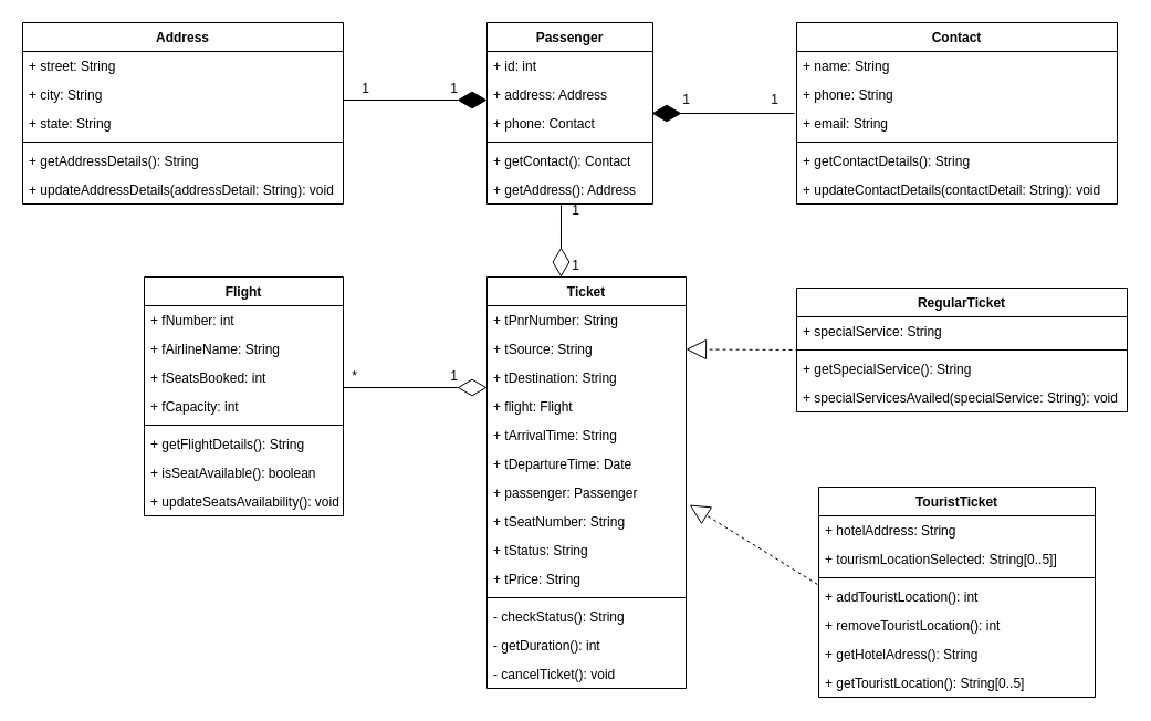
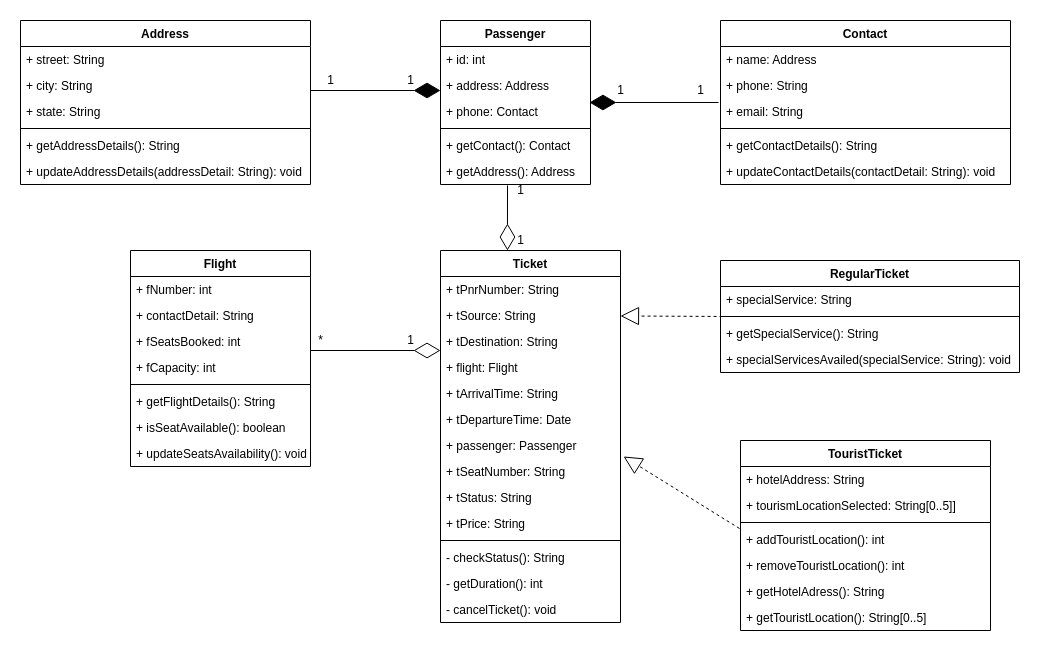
  <mxCell id="0" />
  <mxCell id="1" parent="0" />
  <mxCell id="2" value="Passenger" style="swimlane;fontStyle=1;align=center;verticalAlign=top;childLayout=stackLayout;horizontal=1;startSize=26;horizontalStack=0;resizeParent=1;resizeParentMax=0;resizeLast=0;collapsible=1;marginBottom=0;" vertex="1" parent="1"><mxGeometry x="440" y="20" width="150" height="164" as="geometry"><mxRectangle x="200" y="120" width="80" height="26" as="alternateBounds" /></mxGeometry></mxCell>
  <mxCell id="3" value="+ id: int" style="text;strokeColor=none;fillColor=none;align=left;verticalAlign=top;spacingLeft=4;spacingRight=4;overflow=hidden;rotatable=0;points=[[0,0.5],[1,0.5]];portConstraint=eastwest;" vertex="1" parent="2"><mxGeometry y="26" width="150" height="26" as="geometry" /></mxCell>
  <mxCell id="4" value="+ address: Address" style="text;strokeColor=none;fillColor=none;align=left;verticalAlign=top;spacingLeft=4;spacingRight=4;overflow=hidden;rotatable=0;points=[[0,0.5],[1,0.5]];portConstraint=eastwest;" vertex="1" parent="2"><mxGeometry y="52" width="150" height="26" as="geometry" /></mxCell>
  <mxCell id="5" value="+ phone: Contact" style="text;strokeColor=none;fillColor=none;align=left;verticalAlign=top;spacingLeft=4;spacingRight=4;overflow=hidden;rotatable=0;points=[[0,0.5],[1,0.5]];portConstraint=eastwest;" vertex="1" parent="2"><mxGeometry y="78" width="150" height="26" as="geometry" /></mxCell>
  <mxCell id="6" value="" style="line;strokeWidth=1;fillColor=none;align=left;verticalAlign=middle;spacingTop=-1;spacingLeft=3;spacingRight=3;rotatable=0;labelPosition=right;points=[];portConstraint=eastwest;" vertex="1" parent="2"><mxGeometry y="104" width="150" height="8" as="geometry" /></mxCell>
  <mxCell id="7" value="+ getContact(): Contact" style="text;strokeColor=none;fillColor=none;align=left;verticalAlign=top;spacingLeft=4;spacingRight=4;overflow=hidden;rotatable=0;points=[[0,0.5],[1,0.5]];portConstraint=eastwest;" vertex="1" parent="2"><mxGeometry y="112" width="150" height="26" as="geometry" /></mxCell>
  <mxCell id="8" value="+ getAddress(): Address" style="text;strokeColor=none;fillColor=none;align=left;verticalAlign=top;spacingLeft=4;spacingRight=4;overflow=hidden;rotatable=0;points=[[0,0.5],[1,0.5]];portConstraint=eastwest;" vertex="1" parent="2"><mxGeometry y="138" width="150" height="26" as="geometry" /></mxCell>
  <mxCell id="9" value="Contact" style="swimlane;fontStyle=1;align=center;verticalAlign=top;childLayout=stackLayout;horizontal=1;startSize=26;horizontalStack=0;resizeParent=1;resizeParentMax=0;resizeLast=0;collapsible=1;marginBottom=0;" vertex="1" parent="1"><mxGeometry x="720" y="20" width="290" height="164" as="geometry"><mxRectangle x="200" y="120" width="80" height="26" as="alternateBounds" /></mxGeometry></mxCell>
- <mxCell id="10" value="+ name: String" style="text;strokeColor=none;fillColor=none;align=left;verticalAlign=top;spacingLeft=4;spacingRight=4;overflow=hidden;rotatable=0;points=[[0,0.5],[1,0.5]];portConstraint=eastwest;" vertex="1" parent="9"><mxGeometry y="26" width="290" height="26" as="geometry" /></mxCell>
+ <mxCell id="10" value="+ name: Address" style="text;strokeColor=none;fillColor=none;align=left;verticalAlign=top;spacingLeft=4;spacingRight=4;overflow=hidden;rotatable=0;points=[[0,0.5],[1,0.5]];portConstraint=eastwest;" vertex="1" parent="9"><mxGeometry y="26" width="290" height="26" as="geometry" /></mxCell>
  <mxCell id="11" value="+ phone: String" style="text;strokeColor=none;fillColor=none;align=left;verticalAlign=top;spacingLeft=4;spacingRight=4;overflow=hidden;rotatable=0;points=[[0,0.5],[1,0.5]];portConstraint=eastwest;" vertex="1" parent="9"><mxGeometry y="52" width="290" height="26" as="geometry" /></mxCell>
  <mxCell id="12" value="+ email: String" style="text;strokeColor=none;fillColor=none;align=left;verticalAlign=top;spacingLeft=4;spacingRight=4;overflow=hidden;rotatable=0;points=[[0,0.5],[1,0.5]];portConstraint=eastwest;" vertex="1" parent="9"><mxGeometry y="78" width="290" height="26" as="geometry" /></mxCell>
  <mxCell id="13" value="" style="line;strokeWidth=1;fillColor=none;align=left;verticalAlign=middle;spacingTop=-1;spacingLeft=3;spacingRight=3;rotatable=0;labelPosition=right;points=[];portConstraint=eastwest;" vertex="1" parent="9"><mxGeometry y="104" width="290" height="8" as="geometry" /></mxCell>
  <mxCell id="14" value="+ getContactDetails(): String" style="text;strokeColor=none;fillColor=none;align=left;verticalAlign=top;spacingLeft=4;spacingRight=4;overflow=hidden;rotatable=0;points=[[0,0.5],[1,0.5]];portConstraint=eastwest;" vertex="1" parent="9"><mxGeometry y="112" width="290" height="26" as="geometry" /></mxCell>
  <mxCell id="15" value="+ updateContactDetails(contactDetail: String): void" style="text;strokeColor=none;fillColor=none;align=left;verticalAlign=top;spacingLeft=4;spacingRight=4;overflow=hidden;rotatable=0;points=[[0,0.5],[1,0.5]];portConstraint=eastwest;" vertex="1" parent="9"><mxGeometry y="138" width="290" height="26" as="geometry" /></mxCell>
  <mxCell id="16" value="Address" style="swimlane;fontStyle=1;align=center;verticalAlign=top;childLayout=stackLayout;horizontal=1;startSize=26;horizontalStack=0;resizeParent=1;resizeParentMax=0;resizeLast=0;collapsible=1;marginBottom=0;" vertex="1" parent="1"><mxGeometry x="20" y="20" width="290" height="164" as="geometry"><mxRectangle x="200" y="120" width="80" height="26" as="alternateBounds" /></mxGeometry></mxCell>
  <mxCell id="17" value="+ street: String" style="text;strokeColor=none;fillColor=none;align=left;verticalAlign=top;spacingLeft=4;spacingRight=4;overflow=hidden;rotatable=0;points=[[0,0.5],[1,0.5]];portConstraint=eastwest;" vertex="1" parent="16"><mxGeometry y="26" width="290" height="26" as="geometry" /></mxCell>
  <mxCell id="18" value="+ city: String" style="text;strokeColor=none;fillColor=none;align=left;verticalAlign=top;spacingLeft=4;spacingRight=4;overflow=hidden;rotatable=0;points=[[0,0.5],[1,0.5]];portConstraint=eastwest;" vertex="1" parent="16"><mxGeometry y="52" width="290" height="26" as="geometry" /></mxCell>
  <mxCell id="19" value="+ state: String" style="text;strokeColor=none;fillColor=none;align=left;verticalAlign=top;spacingLeft=4;spacingRight=4;overflow=hidden;rotatable=0;points=[[0,0.5],[1,0.5]];portConstraint=eastwest;" vertex="1" parent="16"><mxGeometry y="78" width="290" height="26" as="geometry" /></mxCell>
  <mxCell id="20" value="" style="line;strokeWidth=1;fillColor=none;align=left;verticalAlign=middle;spacingTop=-1;spacingLeft=3;spacingRight=3;rotatable=0;labelPosition=right;points=[];portConstraint=eastwest;" vertex="1" parent="16"><mxGeometry y="104" width="290" height="8" as="geometry" /></mxCell>
  <mxCell id="21" value="+ getAddressDetails(): String" style="text;strokeColor=none;fillColor=none;align=left;verticalAlign=top;spacingLeft=4;spacingRight=4;overflow=hidden;rotatable=0;points=[[0,0.5],[1,0.5]];portConstraint=eastwest;" vertex="1" parent="16"><mxGeometry y="112" width="290" height="26" as="geometry" /></mxCell>
  <mxCell id="22" value="+ updateAddressDetails(addressDetail: String): void" style="text;strokeColor=none;fillColor=none;align=left;verticalAlign=top;spacingLeft=4;spacingRight=4;overflow=hidden;rotatable=0;points=[[0,0.5],[1,0.5]];portConstraint=eastwest;" vertex="1" parent="16"><mxGeometry y="138" width="290" height="26" as="geometry" /></mxCell>
  <mxCell id="23" value="RegularTicket" style="swimlane;fontStyle=1;align=center;verticalAlign=top;childLayout=stackLayout;horizontal=1;startSize=26;horizontalStack=0;resizeParent=1;resizeParentMax=0;resizeLast=0;collapsible=1;marginBottom=0;" vertex="1" parent="1"><mxGeometry x="720" y="260" width="299" height="112" as="geometry"><mxRectangle x="200" y="120" width="80" height="26" as="alternateBounds" /></mxGeometry></mxCell>
  <mxCell id="24" value="+ specialService: String" style="text;strokeColor=none;fillColor=none;align=left;verticalAlign=top;spacingLeft=4;spacingRight=4;overflow=hidden;rotatable=0;points=[[0,0.5],[1,0.5]];portConstraint=eastwest;" vertex="1" parent="23"><mxGeometry y="26" width="299" height="26" as="geometry" /></mxCell>
  <mxCell id="25" value="" style="line;strokeWidth=1;fillColor=none;align=left;verticalAlign=middle;spacingTop=-1;spacingLeft=3;spacingRight=3;rotatable=0;labelPosition=right;points=[];portConstraint=eastwest;" vertex="1" parent="23"><mxGeometry y="52" width="299" height="8" as="geometry" /></mxCell>
  <mxCell id="26" value="+ getSpecialService(): String" style="text;strokeColor=none;fillColor=none;align=left;verticalAlign=top;spacingLeft=4;spacingRight=4;overflow=hidden;rotatable=0;points=[[0,0.5],[1,0.5]];portConstraint=eastwest;" vertex="1" parent="23"><mxGeometry y="60" width="299" height="26" as="geometry" /></mxCell>
  <mxCell id="27" value="+ specialServicesAvailed(specialService: String): void" style="text;strokeColor=none;fillColor=none;align=left;verticalAlign=top;spacingLeft=4;spacingRight=4;overflow=hidden;rotatable=0;points=[[0,0.5],[1,0.5]];portConstraint=eastwest;" vertex="1" parent="23"><mxGeometry y="86" width="299" height="26" as="geometry" /></mxCell>
  <mxCell id="28" value="TouristTicket&#10;" style="swimlane;fontStyle=1;align=center;verticalAlign=top;childLayout=stackLayout;horizontal=1;startSize=26;horizontalStack=0;resizeParent=1;resizeParentMax=0;resizeLast=0;collapsible=1;marginBottom=0;" vertex="1" parent="1"><mxGeometry x="740" y="440" width="250" height="190" as="geometry"><mxRectangle x="200" y="120" width="80" height="26" as="alternateBounds" /></mxGeometry></mxCell>
  <mxCell id="29" value="+ hotelAddress: String" style="text;strokeColor=none;fillColor=none;align=left;verticalAlign=top;spacingLeft=4;spacingRight=4;overflow=hidden;rotatable=0;points=[[0,0.5],[1,0.5]];portConstraint=eastwest;" vertex="1" parent="28"><mxGeometry y="26" width="250" height="26" as="geometry" /></mxCell>
  <mxCell id="30" value="+ tourismLocationSelected: String[0..5]]" style="text;strokeColor=none;fillColor=none;align=left;verticalAlign=top;spacingLeft=4;spacingRight=4;overflow=hidden;rotatable=0;points=[[0,0.5],[1,0.5]];portConstraint=eastwest;" vertex="1" parent="28"><mxGeometry y="52" width="250" height="26" as="geometry" /></mxCell>
  <mxCell id="31" value="" style="line;strokeWidth=1;fillColor=none;align=left;verticalAlign=middle;spacingTop=-1;spacingLeft=3;spacingRight=3;rotatable=0;labelPosition=right;points=[];portConstraint=eastwest;" vertex="1" parent="28"><mxGeometry y="78" width="250" height="8" as="geometry" /></mxCell>
  <mxCell id="32" value="+ addTouristLocation(): int" style="text;strokeColor=none;fillColor=none;align=left;verticalAlign=top;spacingLeft=4;spacingRight=4;overflow=hidden;rotatable=0;points=[[0,0.5],[1,0.5]];portConstraint=eastwest;" vertex="1" parent="28"><mxGeometry y="86" width="250" height="26" as="geometry" /></mxCell>
  <mxCell id="33" value="+ removeTouristLocation(): int" style="text;strokeColor=none;fillColor=none;align=left;verticalAlign=top;spacingLeft=4;spacingRight=4;overflow=hidden;rotatable=0;points=[[0,0.5],[1,0.5]];portConstraint=eastwest;" vertex="1" parent="28"><mxGeometry y="112" width="250" height="26" as="geometry" /></mxCell>
  <mxCell id="34" value="+ getHotelAdress(): String" style="text;strokeColor=none;fillColor=none;align=left;verticalAlign=top;spacingLeft=4;spacingRight=4;overflow=hidden;rotatable=0;points=[[0,0.5],[1,0.5]];portConstraint=eastwest;" vertex="1" parent="28"><mxGeometry y="138" width="250" height="26" as="geometry" /></mxCell>
  <mxCell id="35" value="+ getTouristLocation(): String[0..5]" style="text;strokeColor=none;fillColor=none;align=left;verticalAlign=top;spacingLeft=4;spacingRight=4;overflow=hidden;rotatable=0;points=[[0,0.5],[1,0.5]];portConstraint=eastwest;" vertex="1" parent="28"><mxGeometry y="164" width="250" height="26" as="geometry" /></mxCell>
  <mxCell id="36" value="Ticket" style="swimlane;fontStyle=1;align=center;verticalAlign=top;childLayout=stackLayout;horizontal=1;startSize=26;horizontalStack=0;resizeParent=1;resizeParentMax=0;resizeLast=0;collapsible=1;marginBottom=0;" vertex="1" parent="1"><mxGeometry x="440" y="250" width="180" height="372" as="geometry"><mxRectangle x="590" y="1020" width="80" height="26" as="alternateBounds" /></mxGeometry></mxCell>
  <mxCell id="37" value="+ tPnrNumber: String" style="text;strokeColor=none;fillColor=none;align=left;verticalAlign=top;spacingLeft=4;spacingRight=4;overflow=hidden;rotatable=0;points=[[0,0.5],[1,0.5]];portConstraint=eastwest;" vertex="1" parent="36"><mxGeometry y="26" width="180" height="26" as="geometry" /></mxCell>
  <mxCell id="38" value="+ tSource: String" style="text;strokeColor=none;fillColor=none;align=left;verticalAlign=top;spacingLeft=4;spacingRight=4;overflow=hidden;rotatable=0;points=[[0,0.5],[1,0.5]];portConstraint=eastwest;" vertex="1" parent="36"><mxGeometry y="52" width="180" height="26" as="geometry" /></mxCell>
  <mxCell id="39" value="+ tDestination: String" style="text;strokeColor=none;fillColor=none;align=left;verticalAlign=top;spacingLeft=4;spacingRight=4;overflow=hidden;rotatable=0;points=[[0,0.5],[1,0.5]];portConstraint=eastwest;" vertex="1" parent="36"><mxGeometry y="78" width="180" height="26" as="geometry" /></mxCell>
  <mxCell id="40" value="+ flight: Flight" style="text;strokeColor=none;fillColor=none;align=left;verticalAlign=top;spacingLeft=4;spacingRight=4;overflow=hidden;rotatable=0;points=[[0,0.5],[1,0.5]];portConstraint=eastwest;" vertex="1" parent="36"><mxGeometry y="104" width="180" height="26" as="geometry" /></mxCell>
  <mxCell id="41" value="+ tArrivalTime: String" style="text;strokeColor=none;fillColor=none;align=left;verticalAlign=top;spacingLeft=4;spacingRight=4;overflow=hidden;rotatable=0;points=[[0,0.5],[1,0.5]];portConstraint=eastwest;" vertex="1" parent="36"><mxGeometry y="130" width="180" height="26" as="geometry" /></mxCell>
  <mxCell id="42" value="+ tDepartureTime: Date" style="text;strokeColor=none;fillColor=none;align=left;verticalAlign=top;spacingLeft=4;spacingRight=4;overflow=hidden;rotatable=0;points=[[0,0.5],[1,0.5]];portConstraint=eastwest;" vertex="1" parent="36"><mxGeometry y="156" width="180" height="26" as="geometry" /></mxCell>
  <mxCell id="43" value="+ passenger: Passenger" style="text;strokeColor=none;fillColor=none;align=left;verticalAlign=top;spacingLeft=4;spacingRight=4;overflow=hidden;rotatable=0;points=[[0,0.5],[1,0.5]];portConstraint=eastwest;" vertex="1" parent="36"><mxGeometry y="182" width="180" height="26" as="geometry" /></mxCell>
  <mxCell id="44" value="+ tSeatNumber: String&#10;" style="text;strokeColor=none;fillColor=none;align=left;verticalAlign=top;spacingLeft=4;spacingRight=4;overflow=hidden;rotatable=0;points=[[0,0.5],[1,0.5]];portConstraint=eastwest;" vertex="1" parent="36"><mxGeometry y="208" width="180" height="26" as="geometry" /></mxCell>
  <mxCell id="45" value="+ tStatus: String" style="text;strokeColor=none;fillColor=none;align=left;verticalAlign=top;spacingLeft=4;spacingRight=4;overflow=hidden;rotatable=0;points=[[0,0.5],[1,0.5]];portConstraint=eastwest;" vertex="1" parent="36"><mxGeometry y="234" width="180" height="26" as="geometry" /></mxCell>
  <mxCell id="46" value="+ tPrice: String" style="text;strokeColor=none;fillColor=none;align=left;verticalAlign=top;spacingLeft=4;spacingRight=4;overflow=hidden;rotatable=0;points=[[0,0.5],[1,0.5]];portConstraint=eastwest;" vertex="1" parent="36"><mxGeometry y="260" width="180" height="26" as="geometry" /></mxCell>
  <mxCell id="47" value="" style="line;strokeWidth=1;fillColor=none;align=left;verticalAlign=middle;spacingTop=-1;spacingLeft=3;spacingRight=3;rotatable=0;labelPosition=right;points=[];portConstraint=eastwest;" vertex="1" parent="36"><mxGeometry y="286" width="180" height="8" as="geometry" /></mxCell>
  <mxCell id="48" value="- checkStatus(): String" style="text;strokeColor=none;fillColor=none;align=left;verticalAlign=top;spacingLeft=4;spacingRight=4;overflow=hidden;rotatable=0;points=[[0,0.5],[1,0.5]];portConstraint=eastwest;" vertex="1" parent="36"><mxGeometry y="294" width="180" height="26" as="geometry" /></mxCell>
  <mxCell id="49" value="- getDuration(): int" style="text;strokeColor=none;fillColor=none;align=left;verticalAlign=top;spacingLeft=4;spacingRight=4;overflow=hidden;rotatable=0;points=[[0,0.5],[1,0.5]];portConstraint=eastwest;" vertex="1" parent="36"><mxGeometry y="320" width="180" height="26" as="geometry" /></mxCell>
  <mxCell id="50" value="- cancelTicket(): void" style="text;strokeColor=none;fillColor=none;align=left;verticalAlign=top;spacingLeft=4;spacingRight=4;overflow=hidden;rotatable=0;points=[[0,0.5],[1,0.5]];portConstraint=eastwest;" vertex="1" parent="36"><mxGeometry y="346" width="180" height="26" as="geometry" /></mxCell>
  <mxCell id="51" value="Flight" style="swimlane;fontStyle=1;align=center;verticalAlign=top;childLayout=stackLayout;horizontal=1;startSize=26;horizontalStack=0;resizeParent=1;resizeParentMax=0;resizeLast=0;collapsible=1;marginBottom=0;" vertex="1" parent="1"><mxGeometry x="130" y="250" width="180" height="216" as="geometry"><mxRectangle x="200" y="120" width="80" height="26" as="alternateBounds" /></mxGeometry></mxCell>
  <mxCell id="52" value="+ fNumber: int" style="text;strokeColor=none;fillColor=none;align=left;verticalAlign=top;spacingLeft=4;spacingRight=4;overflow=hidden;rotatable=0;points=[[0,0.5],[1,0.5]];portConstraint=eastwest;" vertex="1" parent="51"><mxGeometry y="26" width="180" height="26" as="geometry" /></mxCell>
- <mxCell id="53" value="+ fAirlineName: String" style="text;strokeColor=none;fillColor=none;align=left;verticalAlign=top;spacingLeft=4;spacingRight=4;overflow=hidden;rotatable=0;points=[[0,0.5],[1,0.5]];portConstraint=eastwest;" vertex="1" parent="51"><mxGeometry y="52" width="180" height="26" as="geometry" /></mxCell>
+ <mxCell id="53" value="+ contactDetail: String" style="text;strokeColor=none;fillColor=none;align=left;verticalAlign=top;spacingLeft=4;spacingRight=4;overflow=hidden;rotatable=0;points=[[0,0.5],[1,0.5]];portConstraint=eastwest;" vertex="1" parent="51"><mxGeometry y="52" width="180" height="26" as="geometry" /></mxCell>
  <mxCell id="54" value="+ fSeatsBooked: int" style="text;strokeColor=none;fillColor=none;align=left;verticalAlign=top;spacingLeft=4;spacingRight=4;overflow=hidden;rotatable=0;points=[[0,0.5],[1,0.5]];portConstraint=eastwest;" vertex="1" parent="51"><mxGeometry y="78" width="180" height="26" as="geometry" /></mxCell>
  <mxCell id="55" value="+ fCapacity: int" style="text;strokeColor=none;fillColor=none;align=left;verticalAlign=top;spacingLeft=4;spacingRight=4;overflow=hidden;rotatable=0;points=[[0,0.5],[1,0.5]];portConstraint=eastwest;" vertex="1" parent="51"><mxGeometry y="104" width="180" height="26" as="geometry" /></mxCell>
  <mxCell id="56" value="" style="line;strokeWidth=1;fillColor=none;align=left;verticalAlign=middle;spacingTop=-1;spacingLeft=3;spacingRight=3;rotatable=0;labelPosition=right;points=[];portConstraint=eastwest;" vertex="1" parent="51"><mxGeometry y="130" width="180" height="8" as="geometry" /></mxCell>
  <mxCell id="57" value="+ getFlightDetails(): String" style="text;strokeColor=none;fillColor=none;align=left;verticalAlign=top;spacingLeft=4;spacingRight=4;overflow=hidden;rotatable=0;points=[[0,0.5],[1,0.5]];portConstraint=eastwest;" vertex="1" parent="51"><mxGeometry y="138" width="180" height="26" as="geometry" /></mxCell>
  <mxCell id="58" value="+ isSeatAvailable(): boolean" style="text;strokeColor=none;fillColor=none;align=left;verticalAlign=top;spacingLeft=4;spacingRight=4;overflow=hidden;rotatable=0;points=[[0,0.5],[1,0.5]];portConstraint=eastwest;" vertex="1" parent="51"><mxGeometry y="164" width="180" height="26" as="geometry" /></mxCell>
  <mxCell id="59" value="+ updateSeatsAvailability(): void" style="text;strokeColor=none;fillColor=none;align=left;verticalAlign=top;spacingLeft=4;spacingRight=4;overflow=hidden;rotatable=0;points=[[0,0.5],[1,0.5]];portConstraint=eastwest;" vertex="1" parent="51"><mxGeometry y="190" width="180" height="26" as="geometry" /></mxCell>
  <mxCell id="60" value="" style="endArrow=block;endSize=16;endFill=0;html=1;exitX=0.027;exitY=1.154;exitDx=0;exitDy=0;exitPerimeter=0;dashed=1;" edge="1" parent="1" source="24" target="38"><mxGeometry width="160" relative="1" as="geometry"><mxPoint x="990" y="260" as="sourcePoint" /><mxPoint x="1150" y="260" as="targetPoint" /></mxGeometry></mxCell>
  <mxCell id="61" value="" style="endArrow=block;endSize=16;endFill=0;html=1;exitX=-0.004;exitY=0.077;exitDx=0;exitDy=0;exitPerimeter=0;entryX=1.017;entryY=-0.077;entryDx=0;entryDy=0;entryPerimeter=0;dashed=1;" edge="1" parent="1" source="32" target="44"><mxGeometry width="160" relative="1" as="geometry"><mxPoint x="728.073" y="433.544" as="sourcePoint" /><mxPoint x="620" y="438.452" as="targetPoint" /></mxGeometry></mxCell>
  <mxCell id="62" value="" style="endArrow=diamondThin;endFill=0;endSize=24;html=1;" edge="1" parent="1"><mxGeometry width="160" relative="1" as="geometry"><mxPoint x="310" y="350" as="sourcePoint" /><mxPoint x="440" y="350" as="targetPoint" /></mxGeometry></mxCell>
  <mxCell id="63" value="" style="endArrow=diamondThin;endFill=1;endSize=24;html=1;" edge="1" parent="1"><mxGeometry width="160" relative="1" as="geometry"><mxPoint x="310" y="90" as="sourcePoint" /><mxPoint x="440" y="90" as="targetPoint" /></mxGeometry></mxCell>
  <mxCell id="64" value="" style="endArrow=diamondThin;endFill=1;endSize=24;html=1;entryX=0.993;entryY=0.154;entryDx=0;entryDy=0;entryPerimeter=0;" edge="1" parent="1" target="5"><mxGeometry width="160" relative="1" as="geometry"><mxPoint x="718" y="102" as="sourcePoint" /><mxPoint x="730" y="-10" as="targetPoint" /></mxGeometry></mxCell>
  <mxCell id="65" value="" style="endArrow=diamondThin;endFill=0;endSize=24;html=1;entryX=0.372;entryY=0;entryDx=0;entryDy=0;entryPerimeter=0;" edge="1" parent="1" target="36"><mxGeometry width="160" relative="1" as="geometry"><mxPoint x="507" y="185" as="sourcePoint" /><mxPoint x="400" y="570" as="targetPoint" /></mxGeometry></mxCell>
  <mxCell id="66" value="*" style="text;html=1;align=center;verticalAlign=middle;resizable=0;points=[];autosize=1;strokeColor=none;fillColor=none;" vertex="1" parent="1"><mxGeometry x="310" y="330" width="20" height="20" as="geometry" /></mxCell>
  <mxCell id="67" value="1" style="text;html=1;align=center;verticalAlign=middle;resizable=0;points=[];autosize=1;strokeColor=none;fillColor=none;" vertex="1" parent="1"><mxGeometry x="400" y="330" width="20" height="20" as="geometry" /></mxCell>
  <mxCell id="68" value="1" style="text;html=1;align=center;verticalAlign=middle;resizable=0;points=[];autosize=1;strokeColor=none;fillColor=none;" vertex="1" parent="1"><mxGeometry x="510" y="180" width="20" height="20" as="geometry" /></mxCell>
  <mxCell id="69" value="1" style="text;html=1;align=center;verticalAlign=middle;resizable=0;points=[];autosize=1;strokeColor=none;fillColor=none;" vertex="1" parent="1"><mxGeometry x="510" y="230" width="20" height="20" as="geometry" /></mxCell>
  <mxCell id="70" value="1" style="text;html=1;align=center;verticalAlign=middle;resizable=0;points=[];autosize=1;strokeColor=none;fillColor=none;" vertex="1" parent="1"><mxGeometry x="610" y="80" width="20" height="20" as="geometry" /></mxCell>
  <mxCell id="71" value="1" style="text;html=1;align=center;verticalAlign=middle;resizable=0;points=[];autosize=1;strokeColor=none;fillColor=none;" vertex="1" parent="1"><mxGeometry x="690" y="80" width="20" height="20" as="geometry" /></mxCell>
  <mxCell id="72" value="1" style="text;html=1;align=center;verticalAlign=middle;resizable=0;points=[];autosize=1;strokeColor=none;fillColor=none;" vertex="1" parent="1"><mxGeometry x="320" y="70" width="20" height="20" as="geometry" /></mxCell>
  <mxCell id="73" value="1" style="text;html=1;align=center;verticalAlign=middle;resizable=0;points=[];autosize=1;strokeColor=none;fillColor=none;" vertex="1" parent="1"><mxGeometry x="400" y="70" width="20" height="20" as="geometry" /></mxCell>
